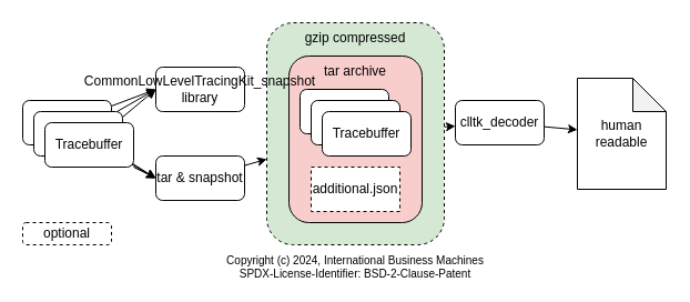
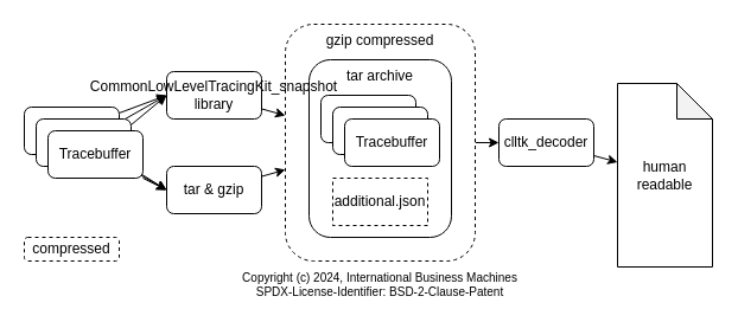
  <mxCell id="0" />
  <mxCell id="1" parent="0" />
  <mxCell id="2" style="edgeStyle=none;html=1;" parent="1" source="3" target="24" edge="1"><mxGeometry relative="1" as="geometry" /></mxCell>
- <mxCell id="3" value="gzip compressed" style="rounded=1;whiteSpace=wrap;html=1;align=center;verticalAlign=top;dashed=1;fillColor=#d5e8d4;" parent="1" vertex="1"><mxGeometry x="240" y="20" width="160" height="200" as="geometry" /></mxCell>
- <mxCell id="4" value="tar archive" style="rounded=1;whiteSpace=wrap;html=1;align=center;verticalAlign=top;fillColor=#f8cecc;" parent="1" vertex="1"><mxGeometry x="260" y="50" width="120" height="150" as="geometry" /></mxCell>
+ <mxCell id="3" value="gzip compressed" style="rounded=1;whiteSpace=wrap;html=1;align=center;verticalAlign=top;dashed=1;" parent="1" vertex="1"><mxGeometry x="240" y="20" width="160" height="200" as="geometry" /></mxCell>
+ <mxCell id="4" value="tar archive" style="rounded=1;whiteSpace=wrap;html=1;align=center;verticalAlign=top;" parent="1" vertex="1"><mxGeometry x="260" y="50" width="120" height="150" as="geometry" /></mxCell>
  <mxCell id="5" value="additional.json" style="whiteSpace=wrap;html=1;dashed=1;rounded=0;" parent="1" vertex="1"><mxGeometry x="280" y="150" width="80" height="40" as="geometry" /></mxCell>
  <mxCell id="6" value="Tracebuffer" style="rounded=1;whiteSpace=wrap;html=1;" parent="1" vertex="1"><mxGeometry x="270" y="80" width="80" height="40" as="geometry" /></mxCell>
  <mxCell id="7" value="Tracebuffer" style="rounded=1;whiteSpace=wrap;html=1;" parent="1" vertex="1"><mxGeometry x="280" y="90" width="80" height="40" as="geometry" /></mxCell>
  <mxCell id="8" value="Tracebuffer" style="rounded=1;whiteSpace=wrap;html=1;" parent="1" vertex="1"><mxGeometry x="290" y="100" width="80" height="40" as="geometry" /></mxCell>
+ <mxCell id="9" style="edgeStyle=none;html=1;" parent="1" source="10" target="3" edge="1"><mxGeometry relative="1" as="geometry" /></mxCell>
  <mxCell id="10" value="CommonLowLevelTracingKit_snapshot&lt;br&gt;library" style="rounded=1;whiteSpace=wrap;html=1;" parent="1" vertex="1"><mxGeometry x="140" y="60" width="80" height="40" as="geometry" /></mxCell>
  <mxCell id="11" style="edgeStyle=none;html=1;" parent="1" source="12" target="3" edge="1"><mxGeometry relative="1" as="geometry" /></mxCell>
- <mxCell id="12" value="tar &amp;amp; snapshot" style="rounded=1;whiteSpace=wrap;html=1;" parent="1" vertex="1"><mxGeometry x="140" y="140" width="80" height="40" as="geometry" /></mxCell>
+ <mxCell id="12" value="tar &amp;amp; gzip" style="rounded=1;whiteSpace=wrap;html=1;" parent="1" vertex="1"><mxGeometry x="140" y="140" width="80" height="40" as="geometry" /></mxCell>
  <mxCell id="13" style="edgeStyle=none;html=1;entryX=0;entryY=0.5;entryDx=0;entryDy=0;" parent="1" source="22" target="12" edge="1"><mxGeometry relative="1" as="geometry" /></mxCell>
  <mxCell id="14" style="edgeStyle=none;html=1;entryX=0;entryY=0.5;entryDx=0;entryDy=0;" parent="1" source="22" target="10" edge="1"><mxGeometry relative="1" as="geometry" /></mxCell>
  <mxCell id="15" style="edgeStyle=none;html=1;entryX=0;entryY=0.5;entryDx=0;entryDy=0;" parent="1" source="21" target="10" edge="1"><mxGeometry relative="1" as="geometry" /></mxCell>
  <mxCell id="16" style="edgeStyle=none;html=1;entryX=0;entryY=0.5;entryDx=0;entryDy=0;" parent="1" source="21" target="12" edge="1"><mxGeometry relative="1" as="geometry" /></mxCell>
  <mxCell id="17" style="edgeStyle=none;html=1;entryX=0;entryY=0.5;entryDx=0;entryDy=0;" parent="1" source="20" target="12" edge="1"><mxGeometry relative="1" as="geometry" /></mxCell>
  <mxCell id="18" style="edgeStyle=none;html=1;" parent="1" source="20" edge="1"><mxGeometry relative="1" as="geometry"><mxPoint x="140" y="80" as="targetPoint" /></mxGeometry></mxCell>
  <mxCell id="19" value="" style="group" parent="1" vertex="1" connectable="0"><mxGeometry x="20" y="90" width="100" height="60" as="geometry" /></mxCell>
  <mxCell id="20" value="Tracebuffer" style="rounded=1;whiteSpace=wrap;html=1;container=0;" parent="19" vertex="1"><mxGeometry width="80" height="40" as="geometry" /></mxCell>
  <mxCell id="21" value="Tracebuffer" style="rounded=1;whiteSpace=wrap;html=1;container=0;" parent="19" vertex="1"><mxGeometry x="10" y="10" width="80" height="40" as="geometry" /></mxCell>
  <mxCell id="22" value="Tracebuffer" style="rounded=1;whiteSpace=wrap;html=1;container=0;" parent="19" vertex="1"><mxGeometry x="20" y="20" width="80" height="40" as="geometry" /></mxCell>
  <mxCell id="23" style="edgeStyle=none;html=1;" parent="1" source="24" target="25" edge="1"><mxGeometry relative="1" as="geometry" /></mxCell>
- <mxCell id="24" value="clltk_decoder" style="rounded=1;whiteSpace=wrap;html=1;" parent="1" vertex="1"><mxGeometry x="410" y="90" width="80" height="40" as="geometry" /></mxCell>
- <mxCell id="25" value="human readable" style="shape=note;whiteSpace=wrap;html=1;backgroundOutline=1;darkOpacity=0.05;" parent="1" vertex="1"><mxGeometry x="520" y="70" width="80" height="100" as="geometry" /></mxCell>
- <mxCell id="26" value="optional" style="rounded=1;whiteSpace=wrap;html=1;dashed=1;" parent="1" vertex="1"><mxGeometry x="20" y="200" width="80" height="20" as="geometry" /></mxCell>
+ <mxCell id="24" value="clltk_decoder" style="rounded=1;whiteSpace=wrap;html=1;" parent="1" vertex="1"><mxGeometry x="420" y="100" width="80" height="40" as="geometry" /></mxCell>
+ <mxCell id="25" value="human readable" style="shape=note;whiteSpace=wrap;html=1;backgroundOutline=1;darkOpacity=0.05;" parent="1" vertex="1"><mxGeometry x="520" y="70" width="80" height="155" as="geometry" /></mxCell>
+ <mxCell id="26" value="compressed" style="rounded=1;whiteSpace=wrap;html=1;dashed=1;" parent="1" vertex="1"><mxGeometry x="20" y="200" width="80" height="20" as="geometry" /></mxCell>
  <mxCell id="27" value="Copyright (c) 2024, International Business Machines&lt;br style=&quot;font-size: 10px;&quot;&gt;SPDX-License-Identifier: BSD-2-Clause-Patent" style="rounded=1;whiteSpace=wrap;html=1;fontSize=10;fontColor=default;fillColor=none;strokeColor=none;" vertex="1" parent="1"><mxGeometry x="200" y="230" width="240" height="20" as="geometry" /></mxCell>
